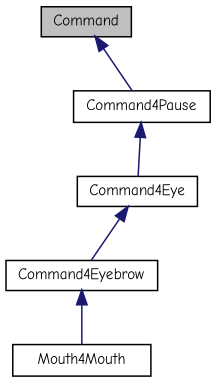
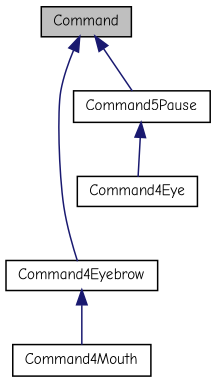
  digraph {
    fontname="Comic Neue"
    node [color=black fillcolor=white fontname="Comic Neue" fontsize=10 shape=record style=filled]
    edge [color=midnightblue dir=back fontname="Comic Neue" fontsize=10 labelfontname=Helvetica labelfontsize=10 style=solid]
    n1 [fillcolor=grey75 fontcolor=black height=0.2 label=Command width=0.4]
    n2 [height=0.2 label=Command4Eyebrow width=0.4]
-   n3 [height=0.2 label=Command4Pause width=0.4]
+   n3 [height=0.2 label=Command5Pause width=0.4]
    n4 [height=0.2 label=Command4Eye width=0.4]
-   n5 [height=0.2 label=Mouth4Mouth width=0.4]
-   n4 -> n2
+   n5 [height=0.2 label=Command4Mouth width=0.4]
+   n1 -> n2
    n1 -> n3
    n2 -> n5
    n3 -> n4
  }
